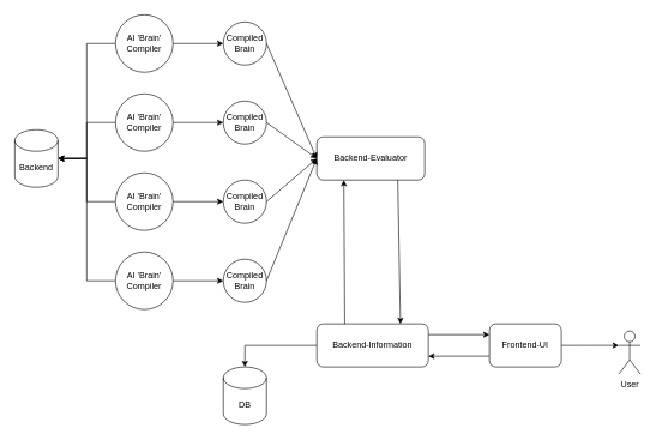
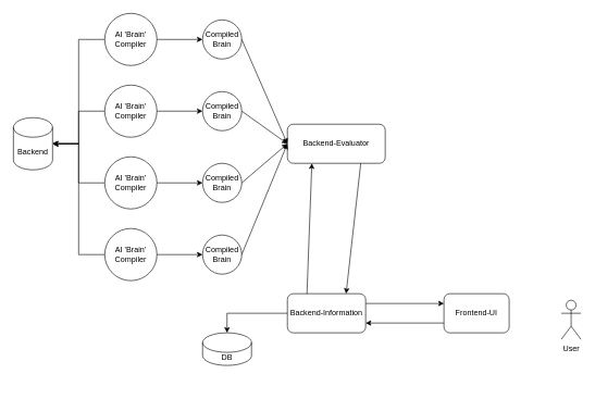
  <mxCell id="0" />
  <mxCell id="1" parent="0" />
  <mxCell id="2" style="edgeStyle=orthogonalEdgeStyle;rounded=0;orthogonalLoop=1;jettySize=auto;html=1;exitX=0;exitY=0.5;exitDx=0;exitDy=0;entryX=1;entryY=0.5;entryDx=0;entryDy=0;entryPerimeter=0;" edge="1" parent="1" source="3" target="32"><mxGeometry relative="1" as="geometry" /></mxCell>
  <mxCell id="3" value="AI 'Brain' Compiler" style="ellipse;whiteSpace=wrap;html=1;aspect=fixed;" vertex="1" parent="1"><mxGeometry x="160" y="20" width="80" height="80" as="geometry" /></mxCell>
  <mxCell id="4" style="edgeStyle=orthogonalEdgeStyle;rounded=0;orthogonalLoop=1;jettySize=auto;html=1;exitX=0;exitY=0.5;exitDx=0;exitDy=0;entryX=1;entryY=0.5;entryDx=0;entryDy=0;entryPerimeter=0;" edge="1" parent="1" source="5" target="32"><mxGeometry relative="1" as="geometry" /></mxCell>
  <mxCell id="5" value="AI 'Brain' Compiler" style="ellipse;whiteSpace=wrap;html=1;aspect=fixed;" vertex="1" parent="1"><mxGeometry x="160" y="130" width="80" height="80" as="geometry" /></mxCell>
  <mxCell id="6" style="edgeStyle=orthogonalEdgeStyle;rounded=0;orthogonalLoop=1;jettySize=auto;html=1;exitX=0;exitY=0.5;exitDx=0;exitDy=0;entryX=1;entryY=0.5;entryDx=0;entryDy=0;entryPerimeter=0;" edge="1" parent="1" source="7" target="32"><mxGeometry relative="1" as="geometry" /></mxCell>
  <mxCell id="7" value="AI 'Brain' Compiler" style="ellipse;whiteSpace=wrap;html=1;aspect=fixed;" vertex="1" parent="1"><mxGeometry x="160" y="240" width="80" height="80" as="geometry" /></mxCell>
  <mxCell id="8" style="edgeStyle=orthogonalEdgeStyle;rounded=0;orthogonalLoop=1;jettySize=auto;html=1;exitX=0;exitY=0.5;exitDx=0;exitDy=0;entryX=1;entryY=0.5;entryDx=0;entryDy=0;entryPerimeter=0;" edge="1" parent="1" source="9" target="32"><mxGeometry relative="1" as="geometry" /></mxCell>
  <mxCell id="9" value="AI 'Brain' Compiler" style="ellipse;whiteSpace=wrap;html=1;aspect=fixed;" vertex="1" parent="1"><mxGeometry x="160" y="350" width="80" height="80" as="geometry" /></mxCell>
  <mxCell id="10" value="Compiled Brain" style="ellipse;whiteSpace=wrap;html=1;aspect=fixed;" vertex="1" parent="1"><mxGeometry x="310" y="30" width="60" height="60" as="geometry" /></mxCell>
  <mxCell id="11" value="Compiled Brain" style="ellipse;whiteSpace=wrap;html=1;aspect=fixed;" vertex="1" parent="1"><mxGeometry x="310" y="140" width="60" height="60" as="geometry" /></mxCell>
  <mxCell id="12" value="Compiled Brain" style="ellipse;whiteSpace=wrap;html=1;aspect=fixed;" vertex="1" parent="1"><mxGeometry x="310" y="250" width="60" height="60" as="geometry" /></mxCell>
  <mxCell id="13" value="Compiled Brain" style="ellipse;whiteSpace=wrap;html=1;aspect=fixed;" vertex="1" parent="1"><mxGeometry x="310" y="360" width="60" height="60" as="geometry" /></mxCell>
  <mxCell id="14" value="" style="endArrow=classic;html=1;exitX=1;exitY=0.5;exitDx=0;exitDy=0;entryX=0;entryY=0.5;entryDx=0;entryDy=0;" edge="1" parent="1" source="3" target="10"><mxGeometry width="50" height="50" relative="1" as="geometry"><mxPoint x="80" y="200" as="sourcePoint" /><mxPoint x="130" y="150" as="targetPoint" /></mxGeometry></mxCell>
  <mxCell id="15" value="" style="endArrow=classic;html=1;exitX=1;exitY=0.5;exitDx=0;exitDy=0;entryX=0;entryY=0.5;entryDx=0;entryDy=0;" edge="1" parent="1" source="5" target="11"><mxGeometry width="50" height="50" relative="1" as="geometry"><mxPoint y="350" as="sourcePoint" x="0" /><mxPoint x="50" y="300" as="targetPoint" /></mxGeometry></mxCell>
  <mxCell id="16" value="" style="endArrow=classic;html=1;exitX=1;exitY=0.5;exitDx=0;exitDy=0;entryX=0;entryY=0.5;entryDx=0;entryDy=0;" edge="1" parent="1" source="7" target="12"><mxGeometry width="50" height="50" relative="1" as="geometry"><mxPoint x="40" y="370" as="sourcePoint" /><mxPoint x="90" y="320" as="targetPoint" /></mxGeometry></mxCell>
  <mxCell id="17" value="" style="endArrow=classic;html=1;exitX=1;exitY=0.5;exitDx=0;exitDy=0;" edge="1" parent="1" source="9"><mxGeometry width="50" height="50" relative="1" as="geometry"><mxPoint x="50" y="420" as="sourcePoint" /><mxPoint x="310" y="390" as="targetPoint" /></mxGeometry></mxCell>
  <mxCell id="18" value="Backend-Evaluator" style="rounded=1;whiteSpace=wrap;html=1;" vertex="1" parent="1"><mxGeometry x="440" y="190" width="150" height="60" as="geometry" /></mxCell>
  <mxCell id="19" value="" style="endArrow=classic;html=1;exitX=1;exitY=0.5;exitDx=0;exitDy=0;entryX=0;entryY=0.5;entryDx=0;entryDy=0;" edge="1" parent="1" source="10" target="18"><mxGeometry width="50" height="50" relative="1" as="geometry"><mxPoint x="460" y="120" as="sourcePoint" /><mxPoint x="510" y="70" as="targetPoint" /></mxGeometry></mxCell>
  <mxCell id="20" value="" style="endArrow=classic;html=1;exitX=1;exitY=0.5;exitDx=0;exitDy=0;entryX=0;entryY=0.5;entryDx=0;entryDy=0;" edge="1" parent="1" source="11" target="18"><mxGeometry width="50" height="50" relative="1" as="geometry"><mxPoint x="470" y="200" as="sourcePoint" /><mxPoint x="520" y="150" as="targetPoint" /></mxGeometry></mxCell>
  <mxCell id="21" value="" style="endArrow=classic;html=1;exitX=1;exitY=0.5;exitDx=0;exitDy=0;entryX=0;entryY=0.5;entryDx=0;entryDy=0;" edge="1" parent="1" source="12" target="18"><mxGeometry width="50" height="50" relative="1" as="geometry"><mxPoint x="440" y="370" as="sourcePoint" /><mxPoint x="490" y="320" as="targetPoint" /></mxGeometry></mxCell>
  <mxCell id="22" value="" style="endArrow=classic;html=1;exitX=1;exitY=0.5;exitDx=0;exitDy=0;entryX=0;entryY=0.5;entryDx=0;entryDy=0;" edge="1" parent="1" source="13" target="18"><mxGeometry width="50" height="50" relative="1" as="geometry"><mxPoint x="450" y="420" as="sourcePoint" /><mxPoint x="500" y="370" as="targetPoint" /></mxGeometry></mxCell>
  <mxCell id="23" style="edgeStyle=orthogonalEdgeStyle;rounded=0;orthogonalLoop=1;jettySize=auto;html=1;exitX=0;exitY=0.5;exitDx=0;exitDy=0;entryX=0.5;entryY=0;entryDx=0;entryDy=0;entryPerimeter=0;" edge="1" parent="1" source="25" target="28"><mxGeometry relative="1" as="geometry" /></mxCell>
  <mxCell id="24" style="edgeStyle=orthogonalEdgeStyle;rounded=0;orthogonalLoop=1;jettySize=auto;html=1;exitX=1;exitY=0.25;exitDx=0;exitDy=0;entryX=0;entryY=0.25;entryDx=0;entryDy=0;" edge="1" parent="1" source="25" target="31"><mxGeometry relative="1" as="geometry"><mxPoint x="740" y="465" as="targetPoint" /></mxGeometry></mxCell>
- <mxCell id="25" value="Backend-Information" style="rounded=1;whiteSpace=wrap;html=1;" vertex="1" parent="1"><mxGeometry x="440" y="450" width="155" height="60" as="geometry" /></mxCell>
+ <mxCell id="25" value="Backend-Information" style="rounded=1;whiteSpace=wrap;html=1;" vertex="1" parent="1"><mxGeometry x="440" y="450" width="120" height="60" as="geometry" /></mxCell>
  <mxCell id="26" value="" style="endArrow=classic;html=1;exitX=0.25;exitY=0;exitDx=0;exitDy=0;entryX=0.25;entryY=1;entryDx=0;entryDy=0;" edge="1" parent="1" source="25" target="18"><mxGeometry width="50" height="50" relative="1" as="geometry"><mxPoint x="520" y="370" as="sourcePoint" /><mxPoint x="480" y="270" as="targetPoint" /></mxGeometry></mxCell>
  <mxCell id="27" value="" style="endArrow=classic;html=1;exitX=0.75;exitY=1;exitDx=0;exitDy=0;entryX=0.75;entryY=0;entryDx=0;entryDy=0;" edge="1" parent="1" source="18" target="25"><mxGeometry width="50" height="50" relative="1" as="geometry"><mxPoint x="540" y="400" as="sourcePoint" /><mxPoint x="590" y="350" as="targetPoint" /></mxGeometry></mxCell>
- <mxCell id="28" value="DB" style="shape=cylinder3;whiteSpace=wrap;html=1;boundedLbl=1;backgroundOutline=1;size=15;" vertex="1" parent="1"><mxGeometry x="310" y="510" width="60" height="80" as="geometry" /></mxCell>
+ <mxCell id="28" value="DB" style="shape=cylinder3;whiteSpace=wrap;html=1;boundedLbl=1;backgroundOutline=1;size=15;" vertex="1" parent="1"><mxGeometry x="310" y="510" width="75" height="50" as="geometry" /></mxCell>
  <mxCell id="29" style="edgeStyle=orthogonalEdgeStyle;rounded=0;orthogonalLoop=1;jettySize=auto;html=1;exitX=0;exitY=0.75;exitDx=0;exitDy=0;entryX=1;entryY=0.75;entryDx=0;entryDy=0;" edge="1" parent="1" source="31" target="25"><mxGeometry relative="1" as="geometry" /></mxCell>
- <mxCell id="30" style="edgeStyle=orthogonalEdgeStyle;rounded=0;orthogonalLoop=1;jettySize=auto;html=1;exitX=1;exitY=0.5;exitDx=0;exitDy=0;entryX=0;entryY=0.333;entryDx=0;entryDy=0;entryPerimeter=0;" edge="1" parent="1" source="31" target="33"><mxGeometry relative="1" as="geometry" /></mxCell>
  <mxCell id="31" value="Frontend-UI" style="rounded=1;whiteSpace=wrap;html=1;" vertex="1" parent="1"><mxGeometry x="680" y="450" width="100" height="60" as="geometry" /></mxCell>
  <mxCell id="32" value="Backend" style="shape=cylinder3;whiteSpace=wrap;html=1;boundedLbl=1;backgroundOutline=1;size=15;" vertex="1" parent="1"><mxGeometry x="20" y="180" width="60" height="80" as="geometry" /></mxCell>
  <mxCell id="33" value="&lt;div&gt;User&lt;/div&gt;&lt;div&gt;&lt;br&gt;&lt;/div&gt;" style="shape=umlActor;verticalLabelPosition=bottom;verticalAlign=top;html=1;outlineConnect=0;" vertex="1" parent="1"><mxGeometry x="860" y="460" width="30" height="60" as="geometry" /></mxCell>
